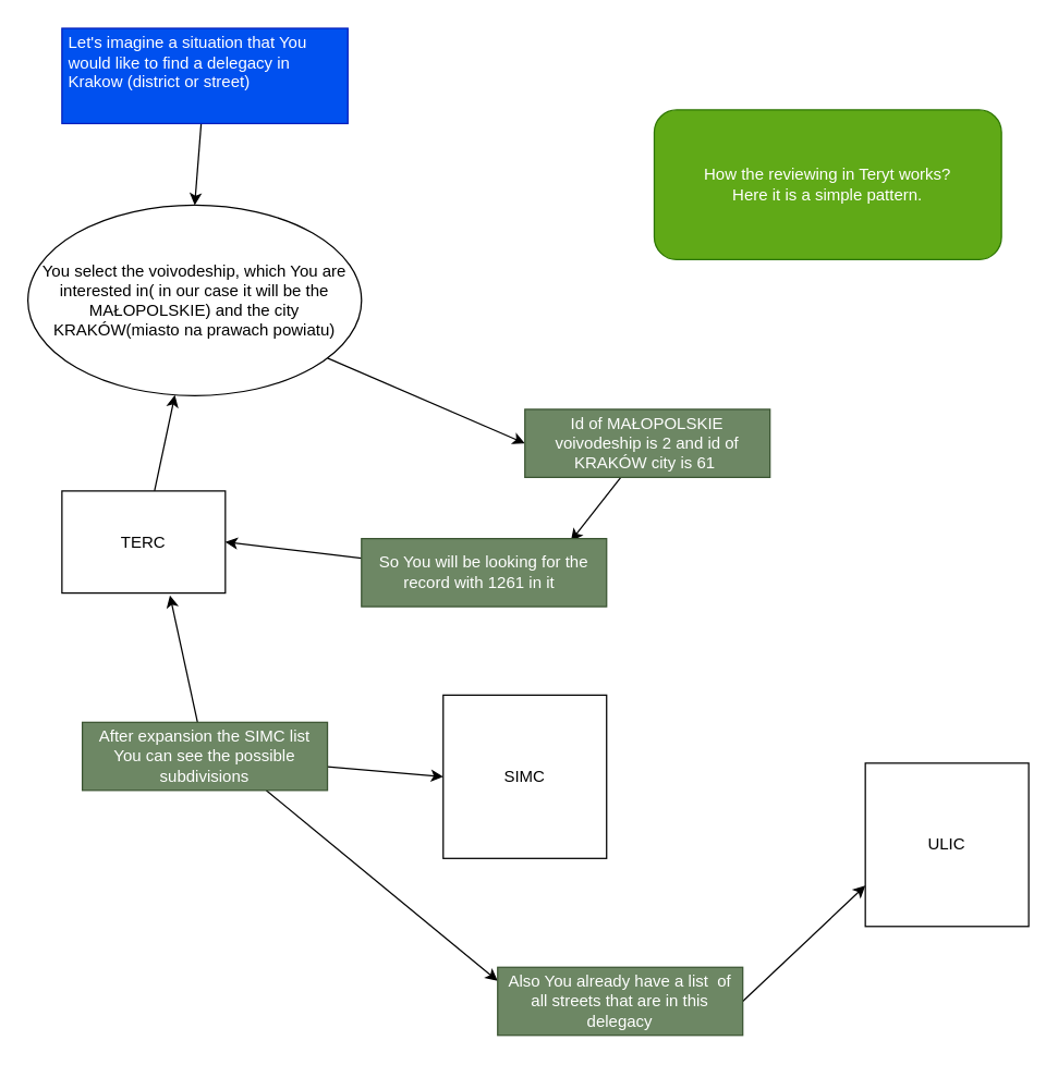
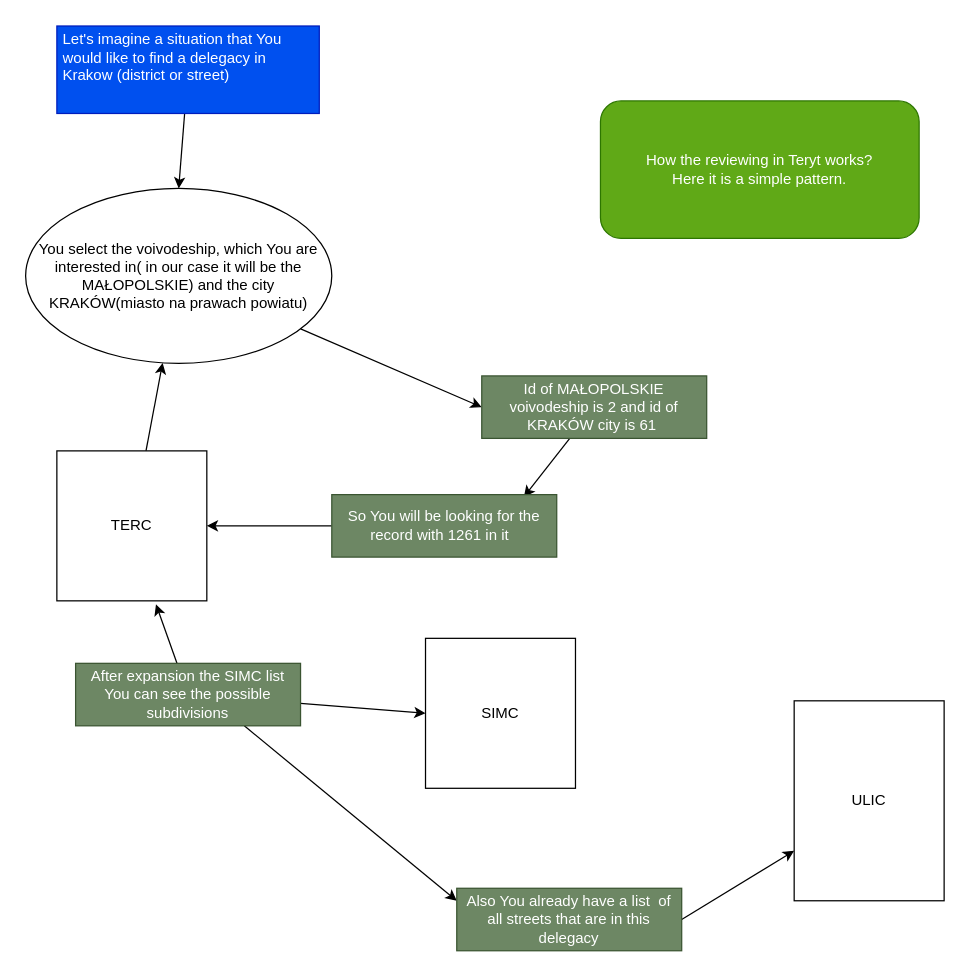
  <mxCell id="0" />
  <mxCell id="1" parent="0" />
  <mxCell id="2" style="edgeStyle=none;html=1;" edge="1" parent="1" source="3" target="8"><mxGeometry relative="1" as="geometry"><mxPoint x="105" y="110" as="targetPoint" /></mxGeometry></mxCell>
- <mxCell id="3" value="TERC" style="whiteSpace=wrap;html=1;aspect=fixed;" vertex="1" parent="1"><mxGeometry x="45" y="360" width="120" height="75" as="geometry" /></mxCell>
- <mxCell id="4" value="SIMC" style="whiteSpace=wrap;html=1;aspect=fixed;" vertex="1" parent="1"><mxGeometry x="325" y="510" width="120" height="120" as="geometry" /></mxCell>
- <mxCell id="5" value="ULIC" style="whiteSpace=wrap;html=1;aspect=fixed;" vertex="1" parent="1"><mxGeometry x="635" y="560" width="120" height="120" as="geometry" /></mxCell>
+ <mxCell id="3" value="TERC" style="whiteSpace=wrap;html=1;aspect=fixed;" vertex="1" parent="1"><mxGeometry x="45" y="360" width="120" height="120" as="geometry" /></mxCell>
+ <mxCell id="4" value="SIMC" style="whiteSpace=wrap;html=1;aspect=fixed;" vertex="1" parent="1"><mxGeometry x="340" y="510" width="120" height="120" as="geometry" /></mxCell>
+ <mxCell id="5" value="ULIC" style="whiteSpace=wrap;html=1;aspect=fixed;" vertex="1" parent="1"><mxGeometry x="635" y="560" width="120" height="160" as="geometry" /></mxCell>
  <mxCell id="6" value="How the reviewing in Teryt works?&lt;br&gt;Here it is a simple pattern." style="rounded=1;whiteSpace=wrap;html=1;fillColor=#60a917;fontColor=#ffffff;strokeColor=#2D7600;" vertex="1" parent="1"><mxGeometry x="480" y="80" width="255" height="110" as="geometry" /></mxCell>
  <mxCell id="7" style="edgeStyle=none;html=1;entryX=0;entryY=0.5;entryDx=0;entryDy=0;" edge="1" parent="1" source="8" target="12"><mxGeometry relative="1" as="geometry"><mxPoint x="395" y="380" as="targetPoint" /></mxGeometry></mxCell>
  <mxCell id="8" value="You select the voivodeship, which You are interested in( in our case it will be the MAŁOPOLSKIE) and the city KRAKÓW(miasto na prawach powiatu)" style="ellipse;whiteSpace=wrap;html=1;" vertex="1" parent="1"><mxGeometry x="20" y="150" width="245" height="140" as="geometry" /></mxCell>
  <mxCell id="9" style="edgeStyle=none;html=1;entryX=0.5;entryY=0;entryDx=0;entryDy=0;" edge="1" parent="1" source="10" target="8"><mxGeometry relative="1" as="geometry" /></mxCell>
  <mxCell id="10" value="&lt;br&gt;Let's imagine a situation that You would like to find a delegacy in Krakow (district or street)" style="text;html=1;strokeColor=#001DBC;fillColor=#0050ef;spacing=5;spacingTop=-20;whiteSpace=wrap;overflow=hidden;rounded=0;fontColor=#ffffff;" vertex="1" parent="1"><mxGeometry x="45" y="20" width="210" height="70" as="geometry" /></mxCell>
  <mxCell id="11" style="edgeStyle=none;html=1;entryX=0.854;entryY=0.037;entryDx=0;entryDy=0;entryPerimeter=0;" edge="1" parent="1" source="12" target="14"><mxGeometry relative="1" as="geometry"><mxPoint x="285" y="400" as="targetPoint" /></mxGeometry></mxCell>
  <mxCell id="12" value="Id of MAŁOPOLSKIE voivodeship is 2 and id of KRAKÓW city is 61&amp;nbsp;" style="text;html=1;strokeColor=#3A5431;fillColor=#6d8764;align=center;verticalAlign=middle;whiteSpace=wrap;rounded=0;fontColor=#ffffff;" vertex="1" parent="1"><mxGeometry x="385" y="300" width="180" height="50" as="geometry" /></mxCell>
  <mxCell id="13" style="edgeStyle=none;html=1;entryX=1;entryY=0.5;entryDx=0;entryDy=0;" edge="1" parent="1" source="14" target="3"><mxGeometry relative="1" as="geometry" /></mxCell>
  <mxCell id="14" value="So You will be looking for the record with 1261 in it&amp;nbsp;&amp;nbsp;" style="text;html=1;strokeColor=#3A5431;fillColor=#6d8764;align=center;verticalAlign=middle;whiteSpace=wrap;rounded=0;fontColor=#ffffff;" vertex="1" parent="1"><mxGeometry x="265" y="395" width="180" height="50" as="geometry" /></mxCell>
  <mxCell id="15" style="edgeStyle=none;html=1;entryX=0.661;entryY=1.023;entryDx=0;entryDy=0;entryPerimeter=0;" edge="1" parent="1" source="18" target="3"><mxGeometry relative="1" as="geometry" /></mxCell>
  <mxCell id="16" style="edgeStyle=none;html=1;entryX=0;entryY=0.5;entryDx=0;entryDy=0;" edge="1" parent="1" source="18" target="4"><mxGeometry relative="1" as="geometry" /></mxCell>
  <mxCell id="17" style="edgeStyle=none;html=1;exitX=0.75;exitY=1;exitDx=0;exitDy=0;" edge="1" parent="1" source="18"><mxGeometry relative="1" as="geometry"><mxPoint x="365" y="720" as="targetPoint" /></mxGeometry></mxCell>
  <mxCell id="18" value="After expansion the SIMC list You can see the possible subdivisions" style="text;html=1;strokeColor=#3A5431;fillColor=#6d8764;align=center;verticalAlign=middle;whiteSpace=wrap;rounded=0;fontColor=#ffffff;" vertex="1" parent="1"><mxGeometry x="60" y="530" width="180" height="50" as="geometry" /></mxCell>
  <mxCell id="19" value="" style="endArrow=classic;html=1;entryX=0;entryY=0.75;entryDx=0;entryDy=0;exitX=1;exitY=0.5;exitDx=0;exitDy=0;" edge="1" parent="1" source="20" target="5"><mxGeometry width="50" height="50" relative="1" as="geometry"><mxPoint x="515" y="700" as="sourcePoint" /><mxPoint x="565" y="650" as="targetPoint" /></mxGeometry></mxCell>
  <mxCell id="20" value="Also You already have a list&amp;nbsp; of all streets that are in this delegacy" style="text;html=1;strokeColor=#3A5431;fillColor=#6d8764;align=center;verticalAlign=middle;whiteSpace=wrap;rounded=0;fontColor=#ffffff;" vertex="1" parent="1"><mxGeometry x="365" y="710" width="180" height="50" as="geometry" /></mxCell>
